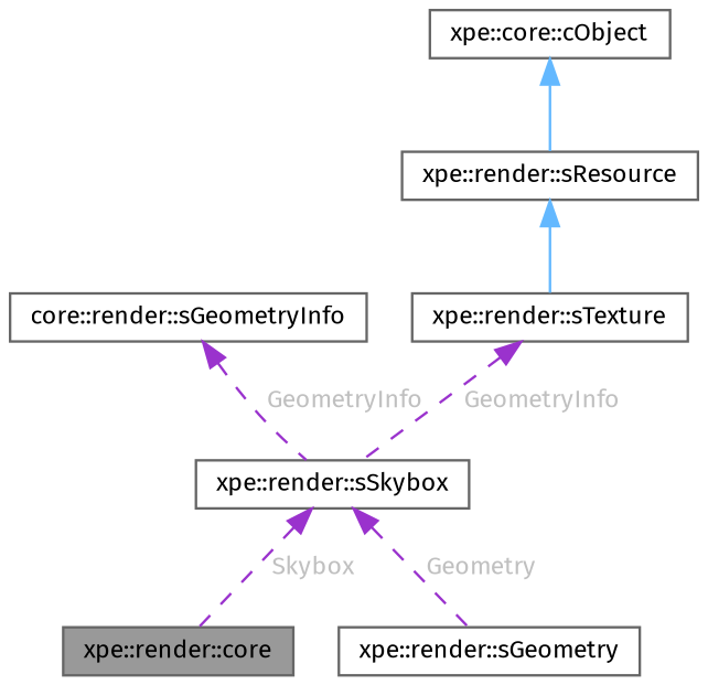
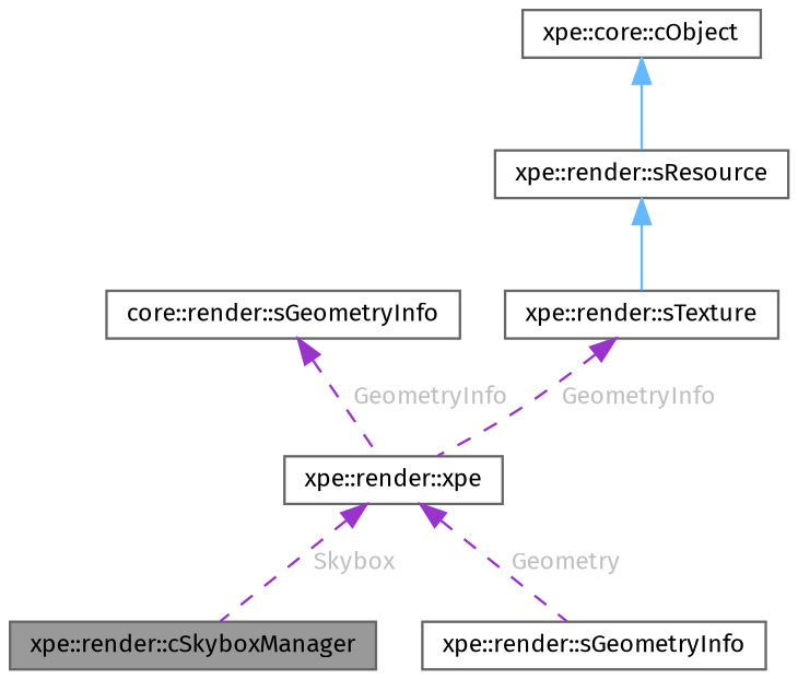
  digraph {
    fontname="Fira Sans"
    node [color=gray40 fillcolor=white fontname="Fira Sans" fontsize=10 shape=box style=filled]
    edge [color=darkorchid3 dir=back fontcolor=grey fontname="Fira Sans" fontsize=10 labelfontname=Helvetica labelfontsize=10 style=dashed]
-   n1 [fillcolor=grey60 fontcolor=black height=0.2 label="xpe::render::core" width=0.4]
-   n2 [height=0.2 label="xpe::render::sSkybox" width=0.4]
-   n3 [height=0.2 label="xpe::render::sGeometry" width=0.4]
+   n1 [fillcolor=grey60 fontcolor=black height=0.2 label="xpe::render::cSkyboxManager" width=0.4]
+   n2 [height=0.2 label="xpe::render::xpe" width=0.4]
+   n3 [height=0.2 label="xpe::render::sGeometryInfo" width=0.4]
    n4 [height=0.2 label="core::render::sGeometryInfo" width=0.4]
    n5 [height=0.2 label="xpe::render::sTexture" width=0.4]
    n6 [height=0.2 label="xpe::render::sResource" width=0.4]
    n7 [height=0.2 label="xpe::core::cObject" width=0.4]
    n2 -> n1 [label=" Skybox"]
    n2 -> n3 [label=" Geometry"]
    n4 -> n2 [label=" GeometryInfo"]
    n5 -> n2 [label=" GeometryInfo"]
    n6 -> n5 [color=steelblue1 style=solid fontcolor=""]
    n7 -> n6 [color=steelblue1 style=solid fontcolor=""]
  }
